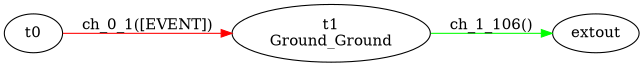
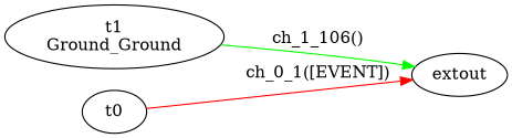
  digraph {
    rankdir=LR
    n1 [label="t1\nGround_Ground"]
    n2 [label=extout]
    t0
    n1 -> n2 [color=green label="ch_1_106()"]
-   t0 -> n1 [color=red label="ch_0_1([EVENT])"]
+   t0 -> n2 [color=red label="ch_0_1([EVENT])"]
  }
